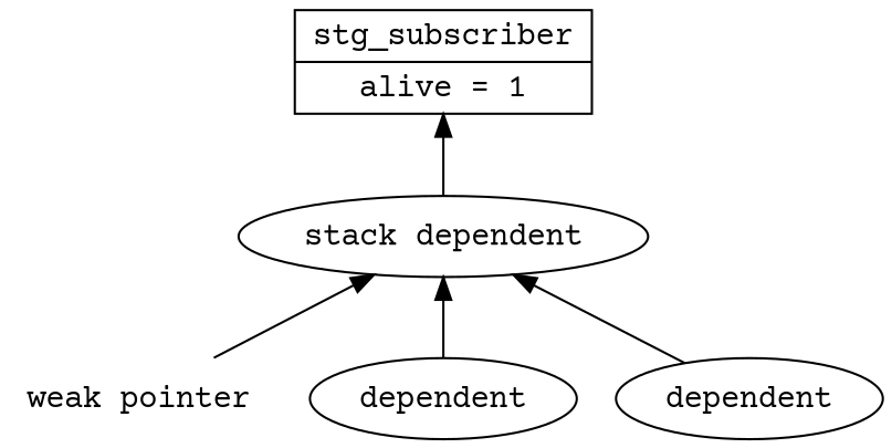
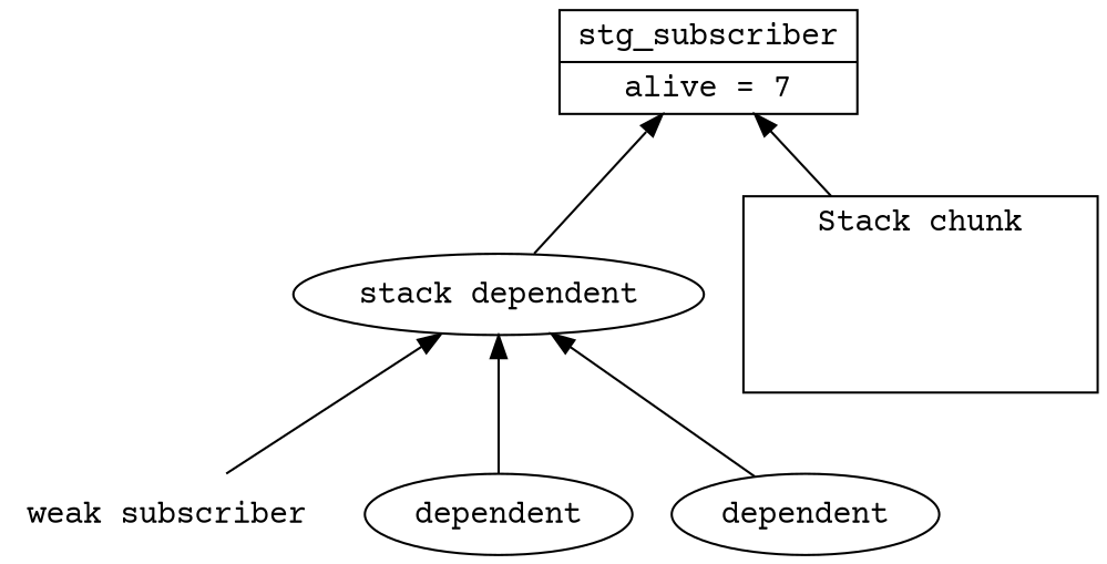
  digraph {
    fontname="Courier Prime"
    rankdir=BT
    node [fontname="Courier Prime"]
    edge [fontname="Courier Prime"]
-   n1 [label="weak pointer" shape=plaintext]
+   n1 [label="weak subscriber" shape=plaintext]
    n2 [label="stack dependent"]
-   n3 [label="{stg_subscriber| alive = 1}" shape=record]
+   n3 [label="{stg_subscriber| alive = 7}" shape=record]
+   n4 [label="   Stack chunk   \n\n\n\n\n" shape=rectangle]
    n5 [label=dependent]
    n6 [label=dependent]
    n1 -> n2
    n2 -> n3
+   n4 -> n3
    n5 -> n2
    n6 -> n2
  }
